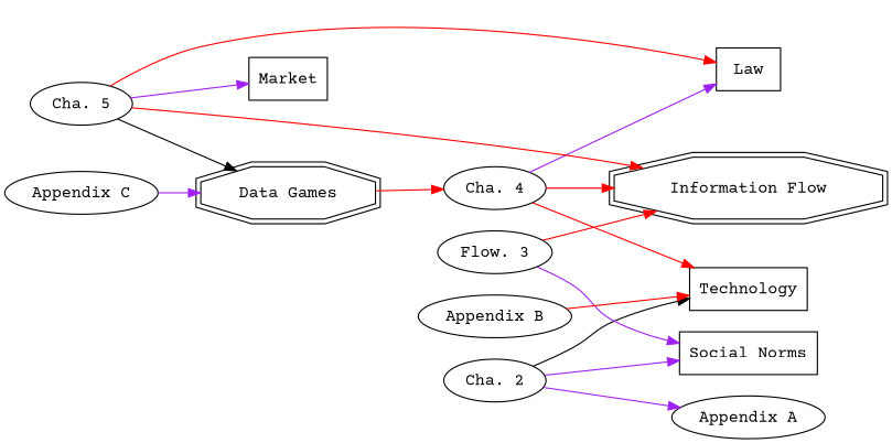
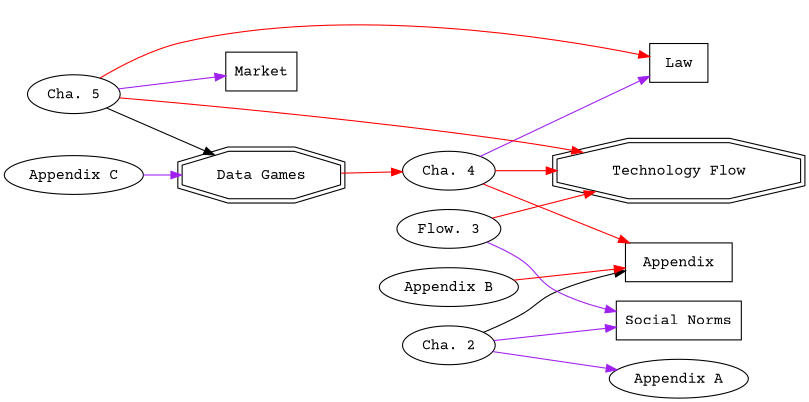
  digraph {
    fontname="Courier Prime"
    rankdir=LR
    node [fontname="Courier Prime"]
    edge [color=red fontname="Courier Prime"]
-   Technology [shape=box]
+   Technology [shape=box label=Appendix]
    "Social Norms" [shape=box]
    Law [shape=box]
    Market [shape=box]
-   "Information Flow" [shape=doubleoctagon]
+   "Information Flow" [shape=doubleoctagon label="Technology Flow"]
    "Data Games" [shape=doubleoctagon]
    "Cha. 4"
    "Cha. 2"
    "Appendix A"
    n10 [label="Flow. 3"]
    "Cha. 5"
    "Appendix B"
    "Appendix C"
    "Data Games" -> "Cha. 4"
    "Cha. 4" -> Technology
    "Cha. 4" -> Law [color=purple]
    "Cha. 4" -> "Information Flow"
    "Cha. 2" -> Technology [color=black]
    "Cha. 2" -> "Social Norms" [color=purple]
    "Cha. 2" -> "Appendix A" [color=purple]
    n10 -> "Social Norms" [color=purple]
    n10 -> "Information Flow"
    "Cha. 5" -> Law
    "Cha. 5" -> Market [color=purple]
    "Cha. 5" -> "Information Flow"
    "Cha. 5" -> "Data Games" [color=black]
    "Appendix B" -> Technology
    "Appendix C" -> "Data Games" [color=purple]
  }
